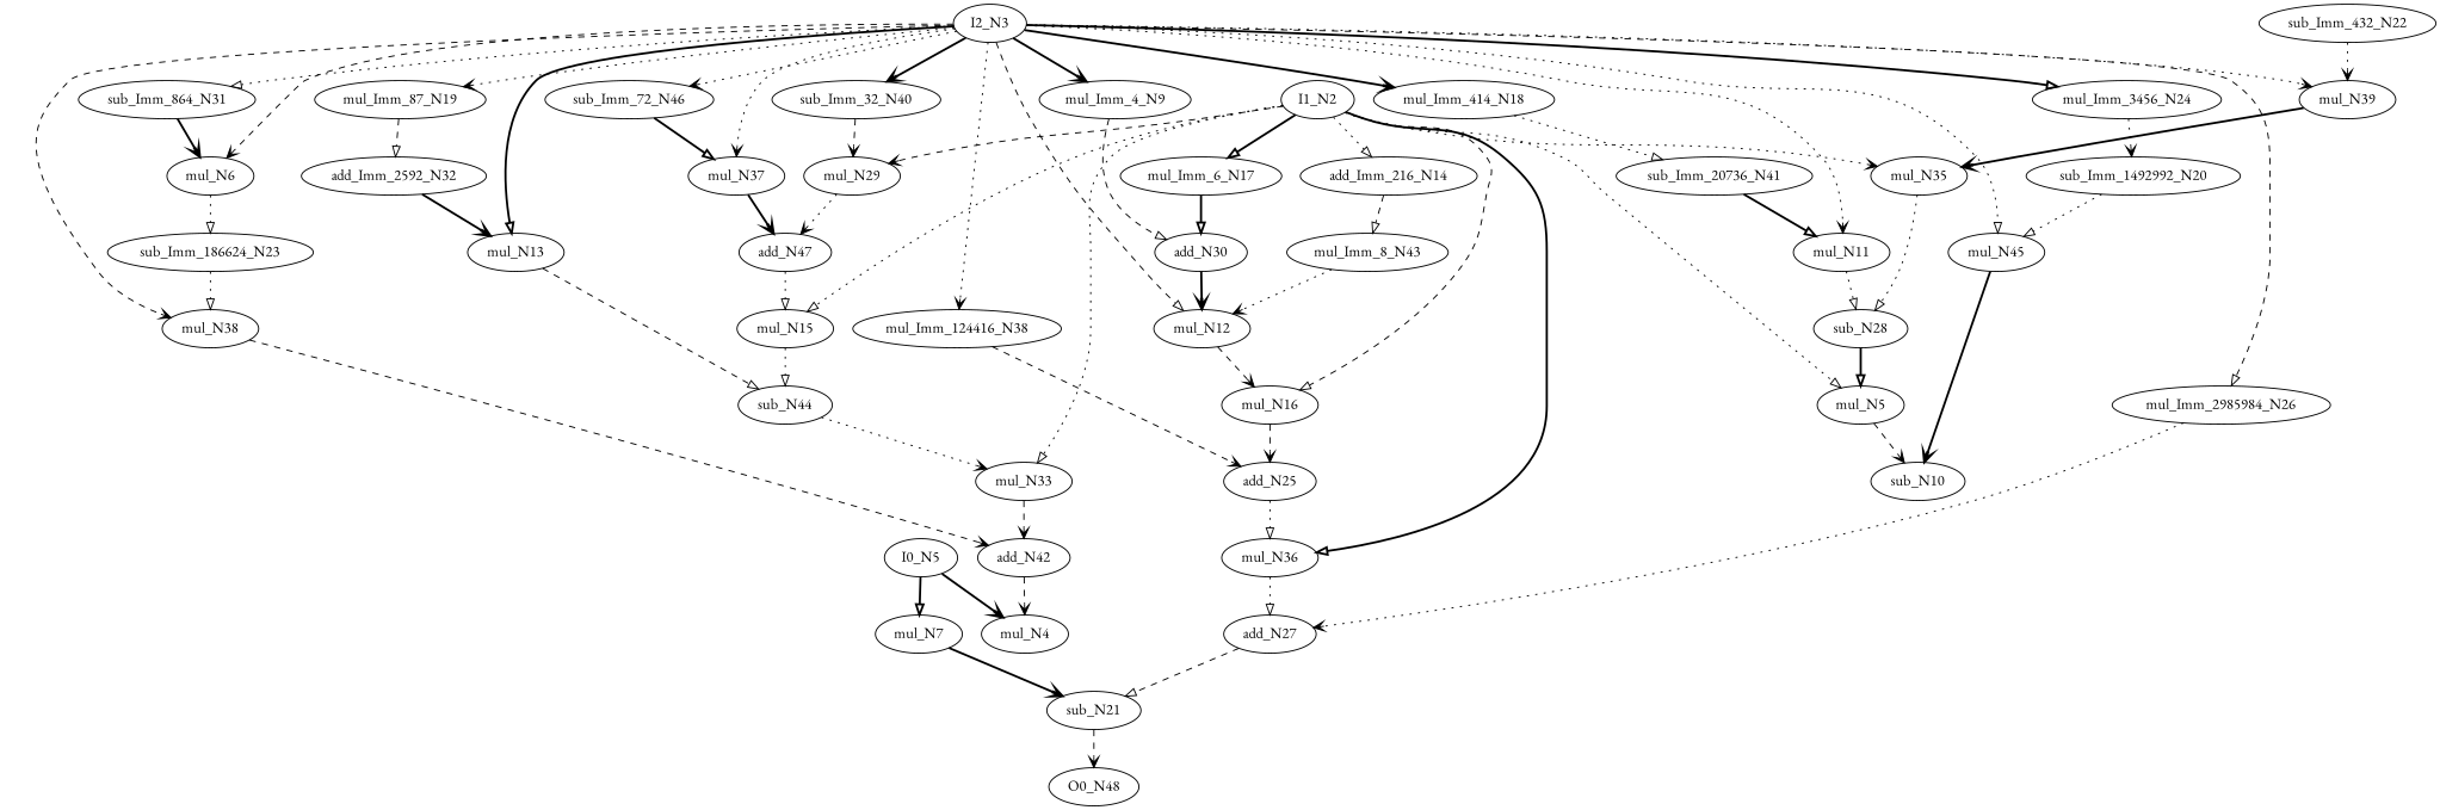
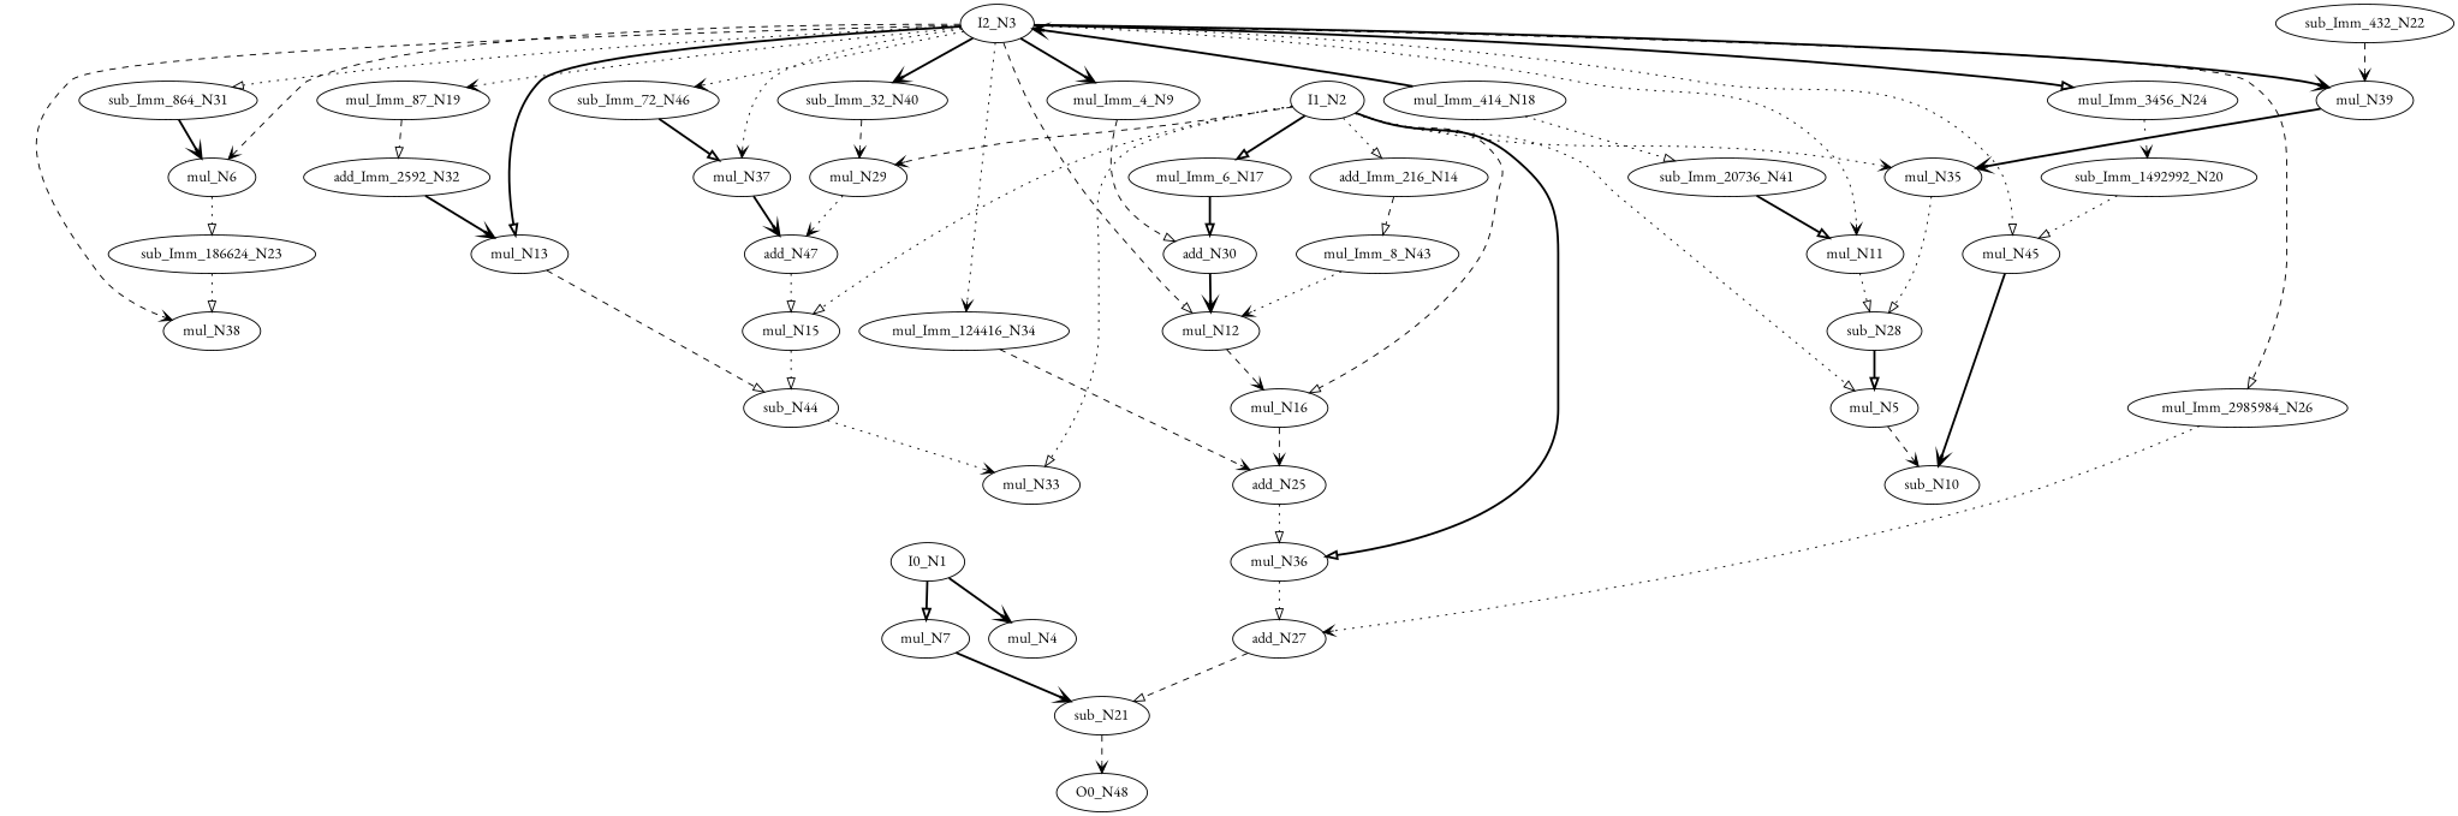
  digraph {
    fontname="EB Garamond"
    node [color=black fontname="EB Garamond" ntype=operation]
    edge [arrowhead=vee fontname="EB Garamond" style=dotted]
    n1 [label=O0_N48 ntype=outvar]
    n2 [label=sub_Imm_20736_N41]
    n3 [label=mul_N11]
    n4 [label=sub_N28]
    n5 [label=sub_Imm_32_N40]
    n6 [label=mul_N29]
    n7 [label=add_N47]
    n8 [label=mul_Imm_8_N43]
    n9 [label=mul_N12]
    n10 [label=mul_N16]
-   n11 [label=add_N42]
    n12 [label=mul_N4]
    n13 [label=mul_N45]
    n14 [label=sub_N10]
    n15 [label=sub_N44]
    n16 [label=mul_N33]
    n17 [label=mul_N15]
    n18 [label=sub_Imm_72_N46]
    n19 [label=mul_N37]
    n20 [label=mul_N5]
    n21 [label=sub_Imm_186624_N23]
    n22 [label=mul_N38]
    n23 [label=sub_Imm_432_N22]
    n24 [label=mul_N39]
    n25 [label=mul_N35]
    n26 [label=sub_N21]
    n27 [label=sub_Imm_1492992_N20]
    n28 [label=add_N27]
    n29 [label=mul_Imm_2985984_N26]
    n30 [label=add_N25]
    n31 [label=mul_N36]
    n32 [label=mul_Imm_3456_N24]
    n33 [label=mul_N7]
    n34 [label=mul_Imm_4_N9]
    n35 [label=add_N30]
-   n36 [label=I0_N5 ntype=invar]
+   n36 [label=I0_N1 ntype=invar]
    n37 [label=I1_N2 ntype=invar]
    n38 [label=mul_Imm_6_N17]
    n39 [label=add_Imm_216_N14]
    n40 [label=I2_N3 ntype=invar]
    n41 [label=mul_N6]
    n42 [label=mul_N13]
    n43 [label=mul_Imm_414_N18]
    n44 [label=mul_Imm_87_N19]
    n45 [label=sub_Imm_864_N31]
-   n46 [label=mul_Imm_124416_N38]
+   n46 [label=mul_Imm_124416_N34]
    n47 [label=add_Imm_2592_N32]
    n2 -> n3 [arrowhead=onormal style=bold]
    n3 -> n4 [arrowhead=onormal]
    n4 -> n20 [arrowhead=onormal style=bold]
    n5 -> n6 [style=dashed]
    n6 -> n7
    n7 -> n17 [arrowhead=onormal]
    n8 -> n9
    n9 -> n10 [style=dashed]
    n10 -> n30 [style=dashed]
-   n11 -> n12 [style=dashed]
    n13 -> n14 [style=bold]
    n15 -> n16
-   n16 -> n11 [style=dashed]
    n17 -> n15 [arrowhead=onormal]
    n18 -> n19 [arrowhead=onormal style=bold]
    n19 -> n7 [style=bold]
    n20 -> n14 [style=dashed]
    n21 -> n22 [arrowhead=onormal]
-   n22 -> n11 [style=dashed]
-   n23 -> n24
+   n23 -> n24 [style=dashed]
    n24 -> n25 [style=bold]
    n25 -> n4 [arrowhead=onormal]
    n26 -> n1 [style=dashed]
    n27 -> n13 [arrowhead=onormal]
    n28 -> n26 [arrowhead=onormal style=dashed]
    n29 -> n28
    n30 -> n31 [arrowhead=onormal]
    n31 -> n28 [arrowhead=onormal]
    n32 -> n27
    n33 -> n26 [style=bold]
    n34 -> n35 [arrowhead=onormal style=dashed]
    n35 -> n9 [style=bold]
    n36 -> n12 [style=bold]
    n36 -> n33 [arrowhead=onormal style=bold]
    n37 -> n6 [style=dashed]
    n37 -> n10 [arrowhead=onormal style=dashed]
    n37 -> n16 [arrowhead=onormal]
    n37 -> n17 [arrowhead=onormal]
    n37 -> n20 [arrowhead=onormal]
    n37 -> n25
    n37 -> n31 [arrowhead=onormal style=bold]
    n37 -> n38 [arrowhead=onormal style=bold]
    n37 -> n39 [arrowhead=onormal]
    n38 -> n35 [arrowhead=onormal style=bold]
    n39 -> n8 [arrowhead=onormal style=dashed]
    n40 -> n3
    n40 -> n5 [style=bold]
    n40 -> n9 [arrowhead=onormal style=dashed]
    n40 -> n13 [arrowhead=onormal]
    n40 -> n18
    n40 -> n19
    n40 -> n22 [style=dashed]
-   n40 -> n24
+   n40 -> n24 [style=bold]
    n40 -> n29 [arrowhead=onormal style=dashed]
    n40 -> n32 [arrowhead=onormal style=bold]
    n40 -> n34 [style=bold]
    n40 -> n41 [style=dashed]
    n40 -> n42 [arrowhead=onormal style=bold]
-   n40 -> n43 [style=bold]
+   n43 -> n40 [style=bold]
    n40 -> n44
    n40 -> n45 [arrowhead=onormal]
    n40 -> n46
    n41 -> n21 [arrowhead=onormal]
    n42 -> n15 [arrowhead=onormal style=dashed]
    n43 -> n2 [arrowhead=onormal]
    n44 -> n47 [arrowhead=onormal style=dashed]
    n45 -> n41 [style=bold]
    n46 -> n30 [style=dashed]
    n47 -> n42 [style=bold]
  }
